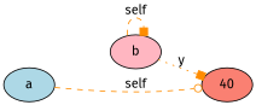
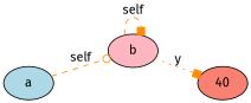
  digraph {
    fontname="Fira Sans"
    rankdir=LR
    node [fontname="Fira Sans" style=filled]
    edge [arrowhead=box color=darkorange fontname="Fira Sans" style=dashed]
    a [fillcolor=lightblue]
    b [fillcolor=lightpink]
    n3 [fillcolor=salmon label=40]
-   a -> n3 [arrowhead=odot label=self]
+   a -> b [arrowhead=odot label=self]
    b -> b [label=self]
    b -> n3 [label=y style=dotted]
  }
